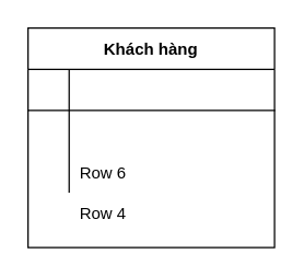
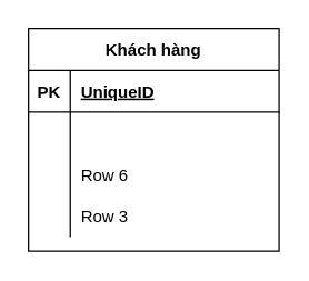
  <mxCell id="0" />
  <mxCell id="1" parent="0" />
  <mxCell id="2" value="Khách hàng" style="shape=table;startSize=30;container=1;collapsible=1;childLayout=tableLayout;fixedRows=1;rowLines=0;fontStyle=1;align=center;resizeLast=1;" vertex="1" parent="1"><mxGeometry x="20" y="20" width="180" height="160" as="geometry" /></mxCell>
  <mxCell id="3" value="" style="shape=partialRectangle;collapsible=0;dropTarget=0;pointerEvents=0;fillColor=none;top=0;left=0;bottom=1;right=0;points=[[0,0.5],[1,0.5]];portConstraint=eastwest;" vertex="1" parent="2"><mxGeometry y="30" width="180" height="30" as="geometry" /></mxCell>
+ <mxCell id="4" value="PK" style="shape=partialRectangle;connectable=0;fillColor=none;top=0;left=0;bottom=0;right=0;fontStyle=1;overflow=hidden;" vertex="1" parent="3"><mxGeometry width="30" height="30" as="geometry" /></mxCell>
+ <mxCell id="5" value="UniqueID" style="shape=partialRectangle;connectable=0;fillColor=none;top=0;left=0;bottom=0;right=0;align=left;spacingLeft=6;fontStyle=5;overflow=hidden;" vertex="1" parent="3"><mxGeometry x="30" width="150" height="30" as="geometry" /></mxCell>
  <mxCell id="6" value="" style="shape=partialRectangle;collapsible=0;dropTarget=0;pointerEvents=0;fillColor=none;top=0;left=0;bottom=0;right=0;points=[[0,0.5],[1,0.5]];portConstraint=eastwest;" vertex="1" parent="2"><mxGeometry y="60" width="180" height="30" as="geometry" /></mxCell>
  <mxCell id="7" value="" style="shape=partialRectangle;connectable=0;fillColor=none;top=0;left=0;bottom=0;right=0;editable=1;overflow=hidden;" vertex="1" parent="6"><mxGeometry width="30" height="30" as="geometry" /></mxCell>
  <mxCell id="8" value="" style="shape=partialRectangle;collapsible=0;dropTarget=0;pointerEvents=0;fillColor=none;top=0;left=0;bottom=0;right=0;points=[[0,0.5],[1,0.5]];portConstraint=eastwest;" vertex="1" parent="2"><mxGeometry y="90" width="180" height="30" as="geometry" /></mxCell>
  <mxCell id="9" value="" style="shape=partialRectangle;connectable=0;fillColor=none;top=0;left=0;bottom=0;right=0;editable=1;overflow=hidden;" vertex="1" parent="8"><mxGeometry width="30" height="30" as="geometry" /></mxCell>
  <mxCell id="10" value="Row 6" style="shape=partialRectangle;connectable=0;fillColor=none;top=0;left=0;bottom=0;right=0;align=left;spacingLeft=6;overflow=hidden;" vertex="1" parent="8"><mxGeometry x="30" width="150" height="30" as="geometry" /></mxCell>
  <mxCell id="11" value="" style="shape=partialRectangle;collapsible=0;dropTarget=0;pointerEvents=0;fillColor=none;top=0;left=0;bottom=0;right=0;points=[[0,0.5],[1,0.5]];portConstraint=eastwest;" vertex="1" parent="2"><mxGeometry y="120" width="180" height="30" as="geometry" /></mxCell>
  <mxCell id="12" value="" style="shape=partialRectangle;connectable=0;fillColor=none;top=0;left=0;bottom=0;right=0;editable=1;overflow=hidden;" vertex="1" parent="11"><mxGeometry width="30" height="30" as="geometry" /></mxCell>
- <mxCell id="13" value="Row 4" style="shape=partialRectangle;connectable=0;fillColor=none;top=0;left=0;bottom=0;right=0;align=left;spacingLeft=6;overflow=hidden;" vertex="1" parent="11"><mxGeometry x="30" width="150" height="30" as="geometry" /></mxCell>
+ <mxCell id="13" value="Row 3" style="shape=partialRectangle;connectable=0;fillColor=none;top=0;left=0;bottom=0;right=0;align=left;spacingLeft=6;overflow=hidden;" vertex="1" parent="11"><mxGeometry x="30" width="150" height="30" as="geometry" /></mxCell>
